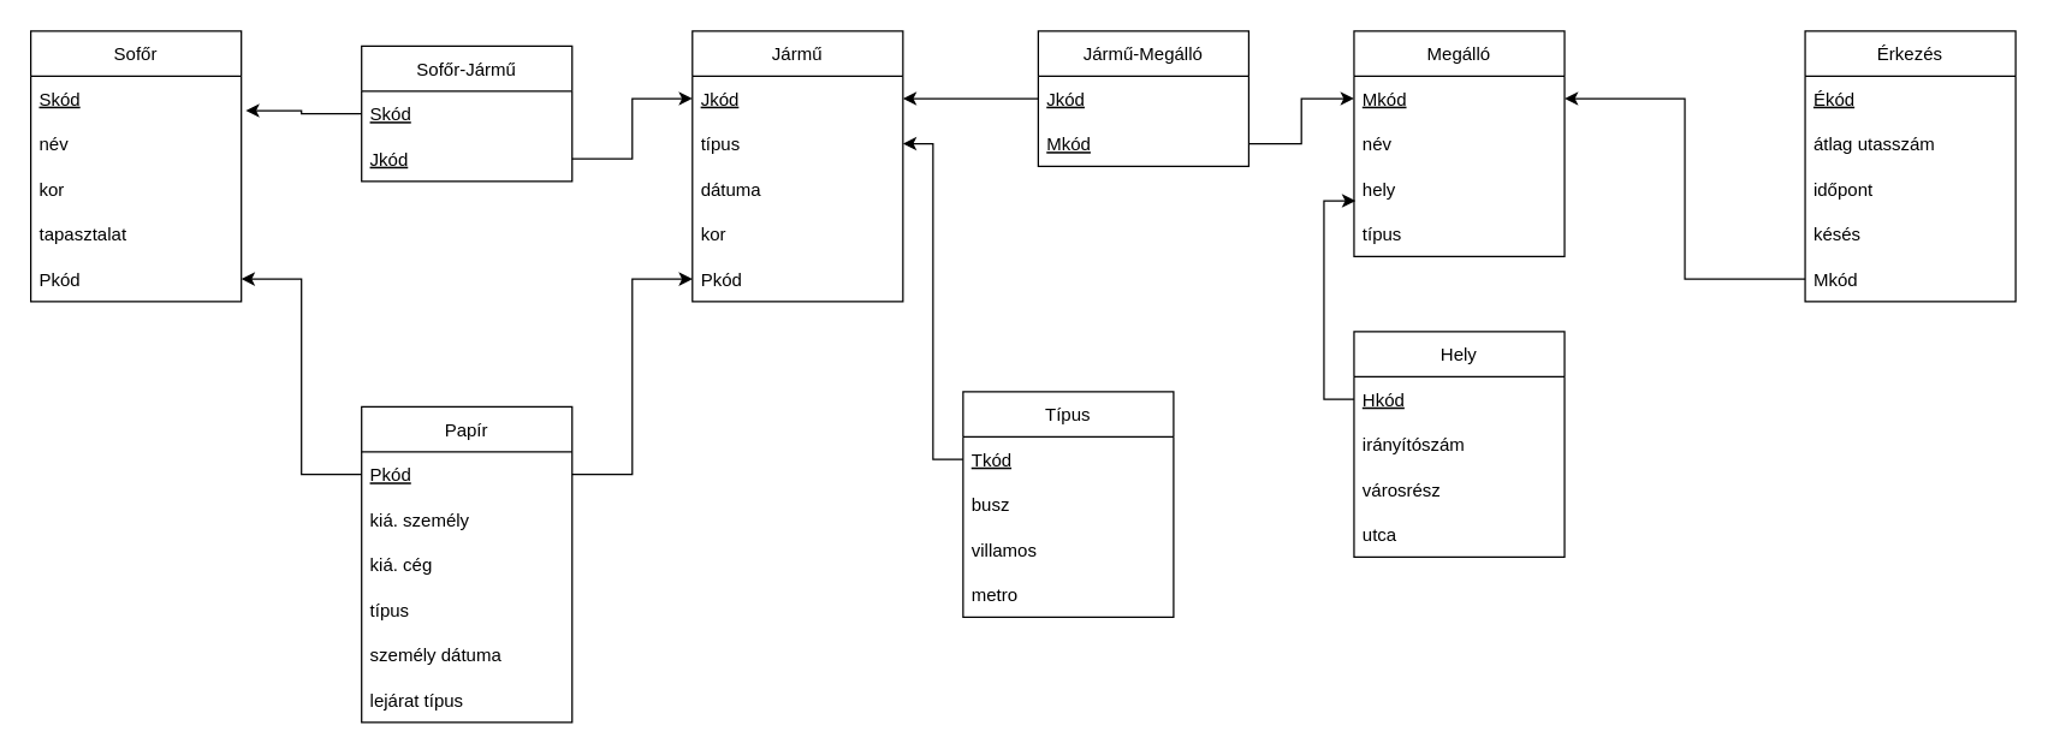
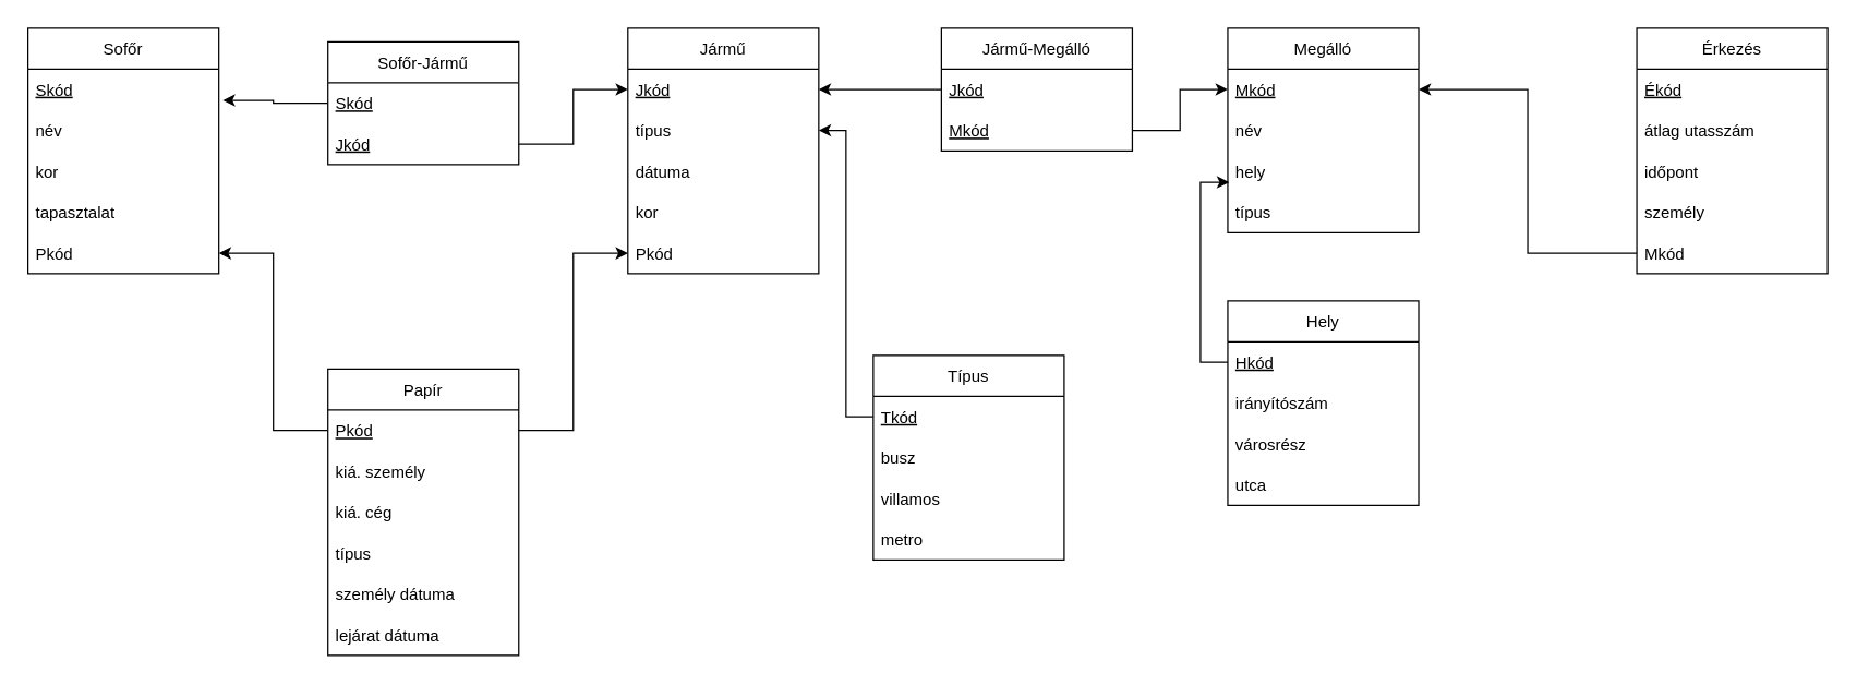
  <mxCell id="0" />
  <mxCell id="1" parent="0" />
  <mxCell id="2" value="Jármű" style="swimlane;fontStyle=0;childLayout=stackLayout;horizontal=1;startSize=30;horizontalStack=0;resizeParent=1;resizeParentMax=0;resizeLast=0;collapsible=1;marginBottom=0;" parent="1" vertex="1"><mxGeometry x="460" y="20" width="140" height="180" as="geometry" /></mxCell>
  <mxCell id="3" value="Jkód" style="text;strokeColor=none;fillColor=none;align=left;verticalAlign=middle;spacingLeft=4;spacingRight=4;overflow=hidden;points=[[0,0.5],[1,0.5]];portConstraint=eastwest;rotatable=0;fontStyle=4" parent="2" vertex="1"><mxGeometry y="30" width="140" height="30" as="geometry" /></mxCell>
  <mxCell id="4" value="típus" style="text;strokeColor=none;fillColor=none;align=left;verticalAlign=middle;spacingLeft=4;spacingRight=4;overflow=hidden;points=[[0,0.5],[1,0.5]];portConstraint=eastwest;rotatable=0;" parent="2" vertex="1"><mxGeometry y="60" width="140" height="30" as="geometry" /></mxCell>
  <mxCell id="5" value="dátuma" style="text;strokeColor=none;fillColor=none;align=left;verticalAlign=middle;spacingLeft=4;spacingRight=4;overflow=hidden;points=[[0,0.5],[1,0.5]];portConstraint=eastwest;rotatable=0;" parent="2" vertex="1"><mxGeometry y="90" width="140" height="30" as="geometry" /></mxCell>
  <mxCell id="6" value="kor" style="text;strokeColor=none;fillColor=none;align=left;verticalAlign=middle;spacingLeft=4;spacingRight=4;overflow=hidden;points=[[0,0.5],[1,0.5]];portConstraint=eastwest;rotatable=0;" parent="2" vertex="1"><mxGeometry y="120" width="140" height="30" as="geometry" /></mxCell>
  <mxCell id="7" value="Pkód" style="text;strokeColor=none;fillColor=none;align=left;verticalAlign=middle;spacingLeft=4;spacingRight=4;overflow=hidden;points=[[0,0.5],[1,0.5]];portConstraint=eastwest;rotatable=0;" vertex="1" parent="2"><mxGeometry y="150" width="140" height="30" as="geometry" /></mxCell>
  <mxCell id="8" value="" style="edgeStyle=orthogonalEdgeStyle;rounded=0;orthogonalLoop=1;jettySize=auto;html=1;entryX=1;entryY=0.5;entryDx=0;entryDy=0;exitX=0;exitY=0.5;exitDx=0;exitDy=0;" edge="1" parent="1" source="10" target="4"><mxGeometry relative="1" as="geometry"><mxPoint x="560" y="335" as="targetPoint" /></mxGeometry></mxCell>
  <mxCell id="9" value="Típus" style="swimlane;fontStyle=0;childLayout=stackLayout;horizontal=1;startSize=30;horizontalStack=0;resizeParent=1;resizeParentMax=0;resizeLast=0;collapsible=1;marginBottom=0;" parent="1" vertex="1"><mxGeometry x="640" y="260" width="140" height="150" as="geometry" /></mxCell>
  <mxCell id="10" value="Tkód" style="text;strokeColor=none;fillColor=none;align=left;verticalAlign=middle;spacingLeft=4;spacingRight=4;overflow=hidden;points=[[0,0.5],[1,0.5]];portConstraint=eastwest;rotatable=0;fontStyle=4" parent="9" vertex="1"><mxGeometry y="30" width="140" height="30" as="geometry" /></mxCell>
  <mxCell id="11" value="busz" style="text;strokeColor=none;fillColor=none;align=left;verticalAlign=middle;spacingLeft=4;spacingRight=4;overflow=hidden;points=[[0,0.5],[1,0.5]];portConstraint=eastwest;rotatable=0;" parent="9" vertex="1"><mxGeometry y="60" width="140" height="30" as="geometry" /></mxCell>
  <mxCell id="12" value="villamos" style="text;strokeColor=none;fillColor=none;align=left;verticalAlign=middle;spacingLeft=4;spacingRight=4;overflow=hidden;points=[[0,0.5],[1,0.5]];portConstraint=eastwest;rotatable=0;" parent="9" vertex="1"><mxGeometry y="90" width="140" height="30" as="geometry" /></mxCell>
  <mxCell id="13" value="metro" style="text;strokeColor=none;fillColor=none;align=left;verticalAlign=middle;spacingLeft=4;spacingRight=4;overflow=hidden;points=[[0,0.5],[1,0.5]];portConstraint=eastwest;rotatable=0;" parent="9" vertex="1"><mxGeometry y="120" width="140" height="30" as="geometry" /></mxCell>
  <mxCell id="14" value="" style="edgeStyle=orthogonalEdgeStyle;rounded=0;orthogonalLoop=1;jettySize=auto;html=1;entryX=0;entryY=0.5;entryDx=0;entryDy=0;exitX=1;exitY=0.5;exitDx=0;exitDy=0;" edge="1" parent="1" source="17" target="7"><mxGeometry relative="1" as="geometry"><mxPoint x="470" y="375" as="targetPoint" /></mxGeometry></mxCell>
  <mxCell id="15" value="" style="edgeStyle=orthogonalEdgeStyle;rounded=0;orthogonalLoop=1;jettySize=auto;html=1;entryX=1;entryY=0.5;entryDx=0;entryDy=0;exitX=0;exitY=0.5;exitDx=0;exitDy=0;" edge="1" parent="1" source="17" target="28"><mxGeometry relative="1" as="geometry"><mxPoint x="160" y="375" as="targetPoint" /></mxGeometry></mxCell>
  <mxCell id="16" value="Papír" style="swimlane;fontStyle=0;childLayout=stackLayout;horizontal=1;startSize=30;horizontalStack=0;resizeParent=1;resizeParentMax=0;resizeLast=0;collapsible=1;marginBottom=0;" parent="1" vertex="1"><mxGeometry x="240" y="270" width="140" height="210" as="geometry" /></mxCell>
  <mxCell id="17" value="Pkód" style="text;strokeColor=none;fillColor=none;align=left;verticalAlign=middle;spacingLeft=4;spacingRight=4;overflow=hidden;points=[[0,0.5],[1,0.5]];portConstraint=eastwest;rotatable=0;fontStyle=4" parent="16" vertex="1"><mxGeometry y="30" width="140" height="30" as="geometry" /></mxCell>
  <mxCell id="18" value="kiá. személy" style="text;strokeColor=none;fillColor=none;align=left;verticalAlign=middle;spacingLeft=4;spacingRight=4;overflow=hidden;points=[[0,0.5],[1,0.5]];portConstraint=eastwest;rotatable=0;" parent="16" vertex="1"><mxGeometry y="60" width="140" height="30" as="geometry" /></mxCell>
  <mxCell id="19" value="kiá. cég" style="text;strokeColor=none;fillColor=none;align=left;verticalAlign=middle;spacingLeft=4;spacingRight=4;overflow=hidden;points=[[0,0.5],[1,0.5]];portConstraint=eastwest;rotatable=0;" parent="16" vertex="1"><mxGeometry y="90" width="140" height="30" as="geometry" /></mxCell>
  <mxCell id="20" value="típus" style="text;strokeColor=none;fillColor=none;align=left;verticalAlign=middle;spacingLeft=4;spacingRight=4;overflow=hidden;points=[[0,0.5],[1,0.5]];portConstraint=eastwest;rotatable=0;" parent="16" vertex="1"><mxGeometry y="120" width="140" height="30" as="geometry" /></mxCell>
  <mxCell id="21" value="személy dátuma" style="text;strokeColor=none;fillColor=none;align=left;verticalAlign=middle;spacingLeft=4;spacingRight=4;overflow=hidden;points=[[0,0.5],[1,0.5]];portConstraint=eastwest;rotatable=0;" vertex="1" parent="16"><mxGeometry y="150" width="140" height="30" as="geometry" /></mxCell>
- <mxCell id="22" value="lejárat típus" style="text;strokeColor=none;fillColor=none;align=left;verticalAlign=middle;spacingLeft=4;spacingRight=4;overflow=hidden;points=[[0,0.5],[1,0.5]];portConstraint=eastwest;rotatable=0;" vertex="1" parent="16"><mxGeometry y="180" width="140" height="30" as="geometry" /></mxCell>
+ <mxCell id="22" value="lejárat dátuma" style="text;strokeColor=none;fillColor=none;align=left;verticalAlign=middle;spacingLeft=4;spacingRight=4;overflow=hidden;points=[[0,0.5],[1,0.5]];portConstraint=eastwest;rotatable=0;" vertex="1" parent="16"><mxGeometry y="180" width="140" height="30" as="geometry" /></mxCell>
  <mxCell id="23" value="Sofőr" style="swimlane;fontStyle=0;childLayout=stackLayout;horizontal=1;startSize=30;horizontalStack=0;resizeParent=1;resizeParentMax=0;resizeLast=0;collapsible=1;marginBottom=0;" parent="1" vertex="1"><mxGeometry x="20" y="20" width="140" height="180" as="geometry" /></mxCell>
  <mxCell id="24" value="Skód" style="text;strokeColor=none;fillColor=none;align=left;verticalAlign=middle;spacingLeft=4;spacingRight=4;overflow=hidden;points=[[0,0.5],[1,0.5]];portConstraint=eastwest;rotatable=0;fontStyle=4" parent="23" vertex="1"><mxGeometry y="30" width="140" height="30" as="geometry" /></mxCell>
  <mxCell id="25" value="név" style="text;strokeColor=none;fillColor=none;align=left;verticalAlign=middle;spacingLeft=4;spacingRight=4;overflow=hidden;points=[[0,0.5],[1,0.5]];portConstraint=eastwest;rotatable=0;" parent="23" vertex="1"><mxGeometry y="60" width="140" height="30" as="geometry" /></mxCell>
  <mxCell id="26" value="kor" style="text;strokeColor=none;fillColor=none;align=left;verticalAlign=middle;spacingLeft=4;spacingRight=4;overflow=hidden;points=[[0,0.5],[1,0.5]];portConstraint=eastwest;rotatable=0;" parent="23" vertex="1"><mxGeometry y="90" width="140" height="30" as="geometry" /></mxCell>
  <mxCell id="27" value="tapasztalat" style="text;strokeColor=none;fillColor=none;align=left;verticalAlign=middle;spacingLeft=4;spacingRight=4;overflow=hidden;points=[[0,0.5],[1,0.5]];portConstraint=eastwest;rotatable=0;" parent="23" vertex="1"><mxGeometry y="120" width="140" height="30" as="geometry" /></mxCell>
  <mxCell id="28" value="Pkód" style="text;strokeColor=none;fillColor=none;align=left;verticalAlign=middle;spacingLeft=4;spacingRight=4;overflow=hidden;points=[[0,0.5],[1,0.5]];portConstraint=eastwest;rotatable=0;" vertex="1" parent="23"><mxGeometry y="150" width="140" height="30" as="geometry" /></mxCell>
  <mxCell id="29" value="" style="edgeStyle=orthogonalEdgeStyle;rounded=0;orthogonalLoop=1;jettySize=auto;html=1;entryX=0;entryY=0.5;entryDx=0;entryDy=0;exitX=1;exitY=0.5;exitDx=0;exitDy=0;" edge="1" parent="1" source="33" target="3"><mxGeometry relative="1" as="geometry" /></mxCell>
  <mxCell id="30" value="" style="edgeStyle=orthogonalEdgeStyle;rounded=0;orthogonalLoop=1;jettySize=auto;html=1;entryX=1.021;entryY=0.767;entryDx=0;entryDy=0;entryPerimeter=0;" edge="1" parent="1" source="31" target="24"><mxGeometry relative="1" as="geometry" /></mxCell>
  <mxCell id="31" value="Sofőr-Jármű" style="swimlane;fontStyle=0;childLayout=stackLayout;horizontal=1;startSize=30;horizontalStack=0;resizeParent=1;resizeParentMax=0;resizeLast=0;collapsible=1;marginBottom=0;" parent="1" vertex="1"><mxGeometry x="240" y="30" width="140" height="90" as="geometry" /></mxCell>
  <mxCell id="32" value="Skód" style="text;strokeColor=none;fillColor=none;align=left;verticalAlign=middle;spacingLeft=4;spacingRight=4;overflow=hidden;points=[[0,0.5],[1,0.5]];portConstraint=eastwest;rotatable=0;fontStyle=4" parent="31" vertex="1"><mxGeometry y="30" width="140" height="30" as="geometry" /></mxCell>
  <mxCell id="33" value="Jkód" style="text;strokeColor=none;fillColor=none;align=left;verticalAlign=middle;spacingLeft=4;spacingRight=4;overflow=hidden;points=[[0,0.5],[1,0.5]];portConstraint=eastwest;rotatable=0;fontStyle=4" parent="31" vertex="1"><mxGeometry y="60" width="140" height="30" as="geometry" /></mxCell>
  <mxCell id="34" value="Megálló" style="swimlane;fontStyle=0;childLayout=stackLayout;horizontal=1;startSize=30;horizontalStack=0;resizeParent=1;resizeParentMax=0;resizeLast=0;collapsible=1;marginBottom=0;" vertex="1" parent="1"><mxGeometry x="900" y="20" width="140" height="150" as="geometry" /></mxCell>
  <mxCell id="35" value="Mkód" style="text;strokeColor=none;fillColor=none;align=left;verticalAlign=middle;spacingLeft=4;spacingRight=4;overflow=hidden;points=[[0,0.5],[1,0.5]];portConstraint=eastwest;rotatable=0;fontStyle=4" vertex="1" parent="34"><mxGeometry y="30" width="140" height="30" as="geometry" /></mxCell>
  <mxCell id="36" value="név " style="text;strokeColor=none;fillColor=none;align=left;verticalAlign=middle;spacingLeft=4;spacingRight=4;overflow=hidden;points=[[0,0.5],[1,0.5]];portConstraint=eastwest;rotatable=0;" vertex="1" parent="34"><mxGeometry y="60" width="140" height="30" as="geometry" /></mxCell>
  <mxCell id="37" value="hely" style="text;strokeColor=none;fillColor=none;align=left;verticalAlign=middle;spacingLeft=4;spacingRight=4;overflow=hidden;points=[[0,0.5],[1,0.5]];portConstraint=eastwest;rotatable=0;" vertex="1" parent="34"><mxGeometry y="90" width="140" height="30" as="geometry" /></mxCell>
  <mxCell id="38" value="típus" style="text;strokeColor=none;fillColor=none;align=left;verticalAlign=middle;spacingLeft=4;spacingRight=4;overflow=hidden;points=[[0,0.5],[1,0.5]];portConstraint=eastwest;rotatable=0;" vertex="1" parent="34"><mxGeometry y="120" width="140" height="30" as="geometry" /></mxCell>
  <mxCell id="39" value="" style="edgeStyle=orthogonalEdgeStyle;rounded=0;orthogonalLoop=1;jettySize=auto;html=1;entryX=0.007;entryY=0.767;entryDx=0;entryDy=0;entryPerimeter=0;exitX=0;exitY=0.5;exitDx=0;exitDy=0;" edge="1" parent="1" source="41" target="37"><mxGeometry relative="1" as="geometry"><mxPoint x="880" y="120" as="targetPoint" /></mxGeometry></mxCell>
  <mxCell id="40" value="Hely" style="swimlane;fontStyle=0;childLayout=stackLayout;horizontal=1;startSize=30;horizontalStack=0;resizeParent=1;resizeParentMax=0;resizeLast=0;collapsible=1;marginBottom=0;" vertex="1" parent="1"><mxGeometry x="900" y="220" width="140" height="150" as="geometry" /></mxCell>
  <mxCell id="41" value="Hkód" style="text;strokeColor=none;fillColor=none;align=left;verticalAlign=middle;spacingLeft=4;spacingRight=4;overflow=hidden;points=[[0,0.5],[1,0.5]];portConstraint=eastwest;rotatable=0;fontStyle=4" vertex="1" parent="40"><mxGeometry y="30" width="140" height="30" as="geometry" /></mxCell>
  <mxCell id="42" value="irányítószám" style="text;strokeColor=none;fillColor=none;align=left;verticalAlign=middle;spacingLeft=4;spacingRight=4;overflow=hidden;points=[[0,0.5],[1,0.5]];portConstraint=eastwest;rotatable=0;" vertex="1" parent="40"><mxGeometry y="60" width="140" height="30" as="geometry" /></mxCell>
  <mxCell id="43" value="városrész" style="text;strokeColor=none;fillColor=none;align=left;verticalAlign=middle;spacingLeft=4;spacingRight=4;overflow=hidden;points=[[0,0.5],[1,0.5]];portConstraint=eastwest;rotatable=0;" vertex="1" parent="40"><mxGeometry y="90" width="140" height="30" as="geometry" /></mxCell>
  <mxCell id="44" value="utca" style="text;strokeColor=none;fillColor=none;align=left;verticalAlign=middle;spacingLeft=4;spacingRight=4;overflow=hidden;points=[[0,0.5],[1,0.5]];portConstraint=eastwest;rotatable=0;" vertex="1" parent="40"><mxGeometry y="120" width="140" height="30" as="geometry" /></mxCell>
  <mxCell id="45" value="" style="edgeStyle=orthogonalEdgeStyle;rounded=0;orthogonalLoop=1;jettySize=auto;html=1;entryX=1;entryY=0.5;entryDx=0;entryDy=0;exitX=0;exitY=0.5;exitDx=0;exitDy=0;" edge="1" parent="1" source="51" target="35"><mxGeometry relative="1" as="geometry"><mxPoint x="1110" y="110" as="targetPoint" /></mxGeometry></mxCell>
  <mxCell id="46" value="Érkezés" style="swimlane;fontStyle=0;childLayout=stackLayout;horizontal=1;startSize=30;horizontalStack=0;resizeParent=1;resizeParentMax=0;resizeLast=0;collapsible=1;marginBottom=0;" vertex="1" parent="1"><mxGeometry x="1200" y="20" width="140" height="180" as="geometry" /></mxCell>
  <mxCell id="47" value="Ékód" style="text;strokeColor=none;fillColor=none;align=left;verticalAlign=middle;spacingLeft=4;spacingRight=4;overflow=hidden;points=[[0,0.5],[1,0.5]];portConstraint=eastwest;rotatable=0;fontStyle=4" vertex="1" parent="46"><mxGeometry y="30" width="140" height="30" as="geometry" /></mxCell>
  <mxCell id="48" value="átlag utasszám" style="text;strokeColor=none;fillColor=none;align=left;verticalAlign=middle;spacingLeft=4;spacingRight=4;overflow=hidden;points=[[0,0.5],[1,0.5]];portConstraint=eastwest;rotatable=0;" vertex="1" parent="46"><mxGeometry y="60" width="140" height="30" as="geometry" /></mxCell>
  <mxCell id="49" value="időpont" style="text;strokeColor=none;fillColor=none;align=left;verticalAlign=middle;spacingLeft=4;spacingRight=4;overflow=hidden;points=[[0,0.5],[1,0.5]];portConstraint=eastwest;rotatable=0;" vertex="1" parent="46"><mxGeometry y="90" width="140" height="30" as="geometry" /></mxCell>
- <mxCell id="50" value="késés" style="text;strokeColor=none;fillColor=none;align=left;verticalAlign=middle;spacingLeft=4;spacingRight=4;overflow=hidden;points=[[0,0.5],[1,0.5]];portConstraint=eastwest;rotatable=0;" vertex="1" parent="46"><mxGeometry y="120" width="140" height="30" as="geometry" /></mxCell>
+ <mxCell id="50" value="személy" style="text;strokeColor=none;fillColor=none;align=left;verticalAlign=middle;spacingLeft=4;spacingRight=4;overflow=hidden;points=[[0,0.5],[1,0.5]];portConstraint=eastwest;rotatable=0;" vertex="1" parent="46"><mxGeometry y="120" width="140" height="30" as="geometry" /></mxCell>
  <mxCell id="51" value="Mkód" style="text;strokeColor=none;fillColor=none;align=left;verticalAlign=middle;spacingLeft=4;spacingRight=4;overflow=hidden;points=[[0,0.5],[1,0.5]];portConstraint=eastwest;rotatable=0;" vertex="1" parent="46"><mxGeometry y="150" width="140" height="30" as="geometry" /></mxCell>
  <mxCell id="52" value="" style="edgeStyle=orthogonalEdgeStyle;rounded=0;orthogonalLoop=1;jettySize=auto;html=1;entryX=0;entryY=0.5;entryDx=0;entryDy=0;" edge="1" parent="1" source="56" target="35"><mxGeometry relative="1" as="geometry"><mxPoint x="860" y="65" as="targetPoint" /></mxGeometry></mxCell>
  <mxCell id="53" value="" style="edgeStyle=orthogonalEdgeStyle;rounded=0;orthogonalLoop=1;jettySize=auto;html=1;entryX=1;entryY=0.5;entryDx=0;entryDy=0;" edge="1" parent="1" source="54" target="3"><mxGeometry relative="1" as="geometry" /></mxCell>
  <mxCell id="54" value="Jármű-Megálló" style="swimlane;fontStyle=0;childLayout=stackLayout;horizontal=1;startSize=30;horizontalStack=0;resizeParent=1;resizeParentMax=0;resizeLast=0;collapsible=1;marginBottom=0;" vertex="1" parent="1"><mxGeometry x="690" y="20" width="140" height="90" as="geometry" /></mxCell>
  <mxCell id="55" value="Jkód" style="text;strokeColor=none;fillColor=none;align=left;verticalAlign=middle;spacingLeft=4;spacingRight=4;overflow=hidden;points=[[0,0.5],[1,0.5]];portConstraint=eastwest;rotatable=0;fontStyle=4" vertex="1" parent="54"><mxGeometry y="30" width="140" height="30" as="geometry" /></mxCell>
  <mxCell id="56" value="Mkód" style="text;strokeColor=none;fillColor=none;align=left;verticalAlign=middle;spacingLeft=4;spacingRight=4;overflow=hidden;points=[[0,0.5],[1,0.5]];portConstraint=eastwest;rotatable=0;fontStyle=4" vertex="1" parent="54"><mxGeometry y="60" width="140" height="30" as="geometry" /></mxCell>
